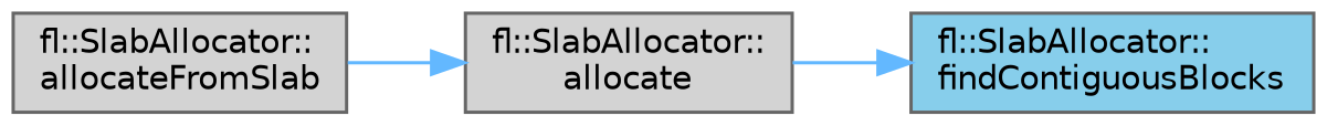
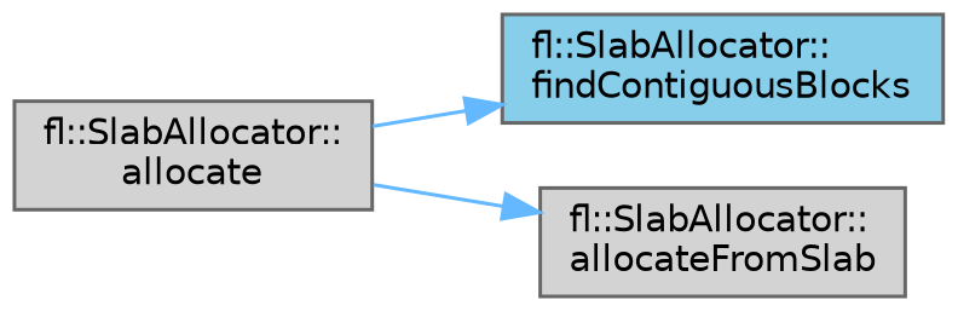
  digraph {
    rankdir=RL
    node [color=grey40 fillcolor=lightgrey fontname=Helvetica fontsize=10 shape=box style=filled]
    edge [color=steelblue1 dir=back fontname=Helvetica fontsize=10 labelfontname=Helvetica labelfontsize=10 style=solid]
    n1 [color=gray40 fillcolor=skyblue fontcolor=black height=0.2 label="fl::SlabAllocator::\lfindContiguousBlocks" width=0.4]
    n2 [height=0.2 label="fl::SlabAllocator::\lallocate" width=0.4]
    n3 [height=0.2 label="fl::SlabAllocator::\lallocateFromSlab" width=0.4]
    n1 -> n2
-   n2 -> n3
+   n3 -> n2
  }
